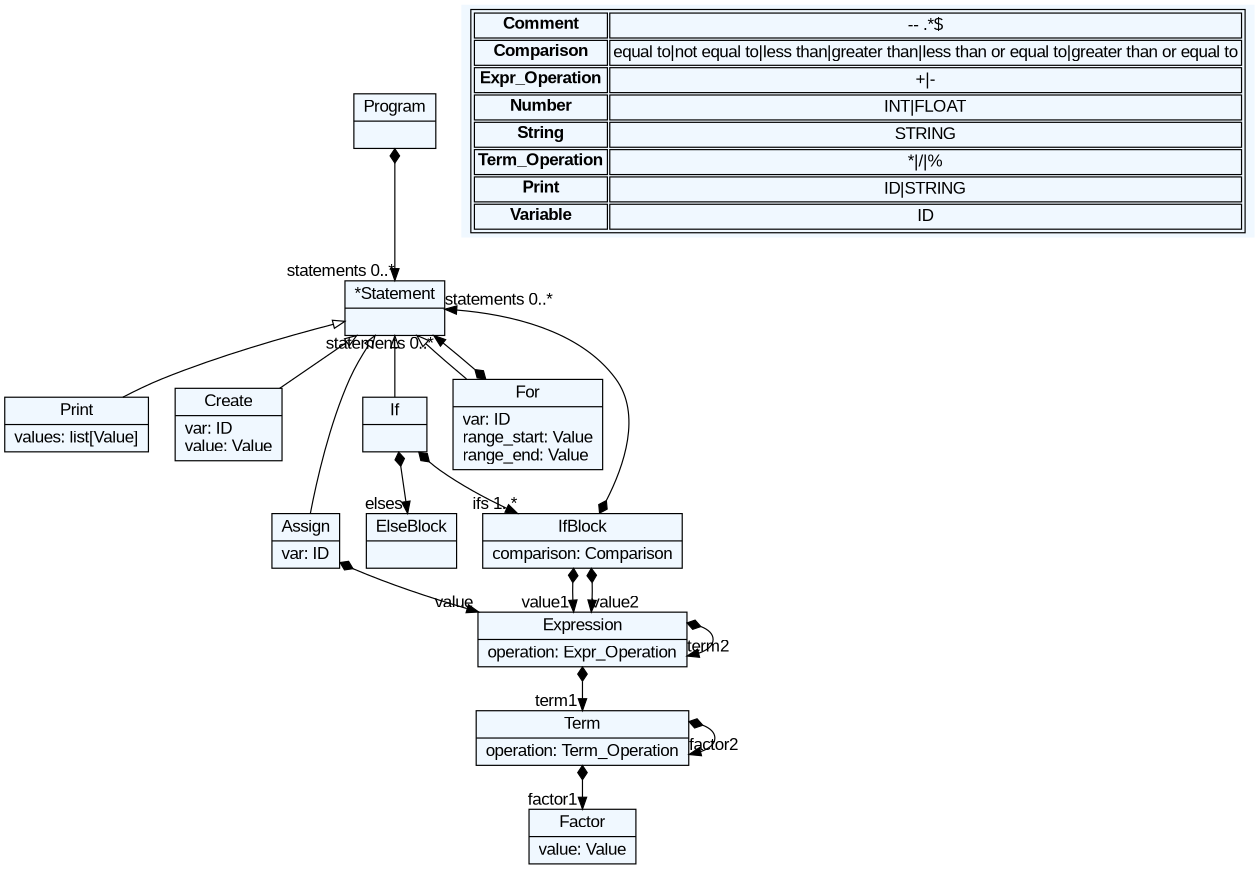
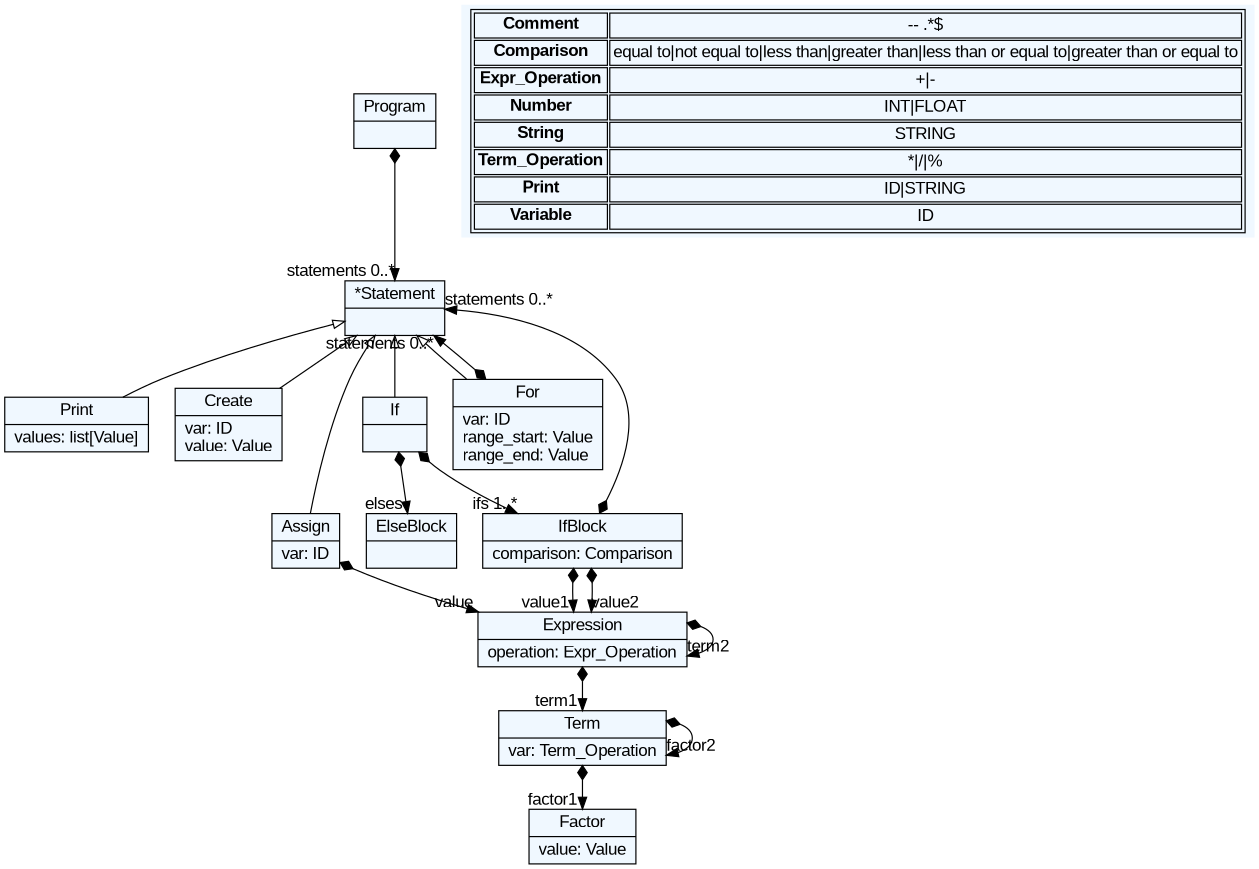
  digraph {
    fontname="Liberation Sans"
    fontsize=8
    nodesep=0.3
    node [fillcolor=aliceblue fontname="Liberation Sans" shape=record style=filled]
    edge [arrowtail=diamond dir=both fontname="Liberation Sans"]
    n1 [label="{Program|}"]
    n2 [label="{*Statement|}"]
    n3 [label="{Print|values: list[Value]\l}"]
    n4 [label="{Create|var: ID\lvalue: Value\l}"]
    n5 [label="{Assign|var: ID\l}"]
    n6 [label="{If|}"]
    n7 [label="{For|var: ID\lrange_start: Value\lrange_end: Value\l}"]
    n8 [label="{Expression|operation: Expr_Operation\l}"]
    n9 [label="{IfBlock|comparison: Comparison\l}"]
    n10 [label="{ElseBlock|}"]
-   n11 [label="{Term|operation: Term_Operation\l}"]
+   n11 [label="{Term|var: Term_Operation\l}"]
    n12 [label="{Factor|value: Value\l}"]
    n13 [label=< <table> 	<tr> 		<td><b>Comment</b></td><td>-- .*$</td> 	</tr> 	<tr> 		<td><b>Comparison</b></td><td>equal to|not equal to|less than|greater than|less than or equal to|greater than or equal to</td> 	</tr> 	<tr> 		<td><b>Expr_Operation</b></td><td>+|-</td> 	</tr> 	<tr> 		<td><b>Number</b></td><td>INT|FLOAT</td> 	</tr> 	<tr> 		<td><b>String</b></td><td>STRING</td> 	</tr> 	<tr> 		<td><b>Term_Operation</b></td><td>*|/|%</td> 	</tr> 	<tr> 		<td><b>Print</b></td><td>ID|STRING</td> 	</tr> 	<tr> 		<td><b>Variable</b></td><td>ID</td> 	</tr> </table> > shape=plaintext]
    n1 -> n2 [headlabel="statements 0..*"]
    n2 -> n3 [arrowtail=empty dir=back]
    n2 -> n4 [arrowtail=empty dir=back]
    n2 -> n5 [arrowtail=empty dir=back]
    n2 -> n6 [arrowtail=empty dir=back]
    n2 -> n7 [arrowtail=empty dir=back]
    n5 -> n8 [headlabel="value "]
    n6 -> n9 [headlabel="ifs 1..*"]
    n6 -> n10 [headlabel="elses "]
    n7 -> n2 [headlabel="statements 0..*"]
    n8 -> n8 [headlabel="term2 "]
    n8 -> n11 [headlabel="term1 "]
    n9 -> n2 [headlabel="statements 0..*"]
    n9 -> n8 [headlabel="value1 "]
    n9 -> n8 [headlabel="value2 "]
    n11 -> n11 [headlabel="factor2 "]
    n11 -> n12 [headlabel="factor1 "]
  }
